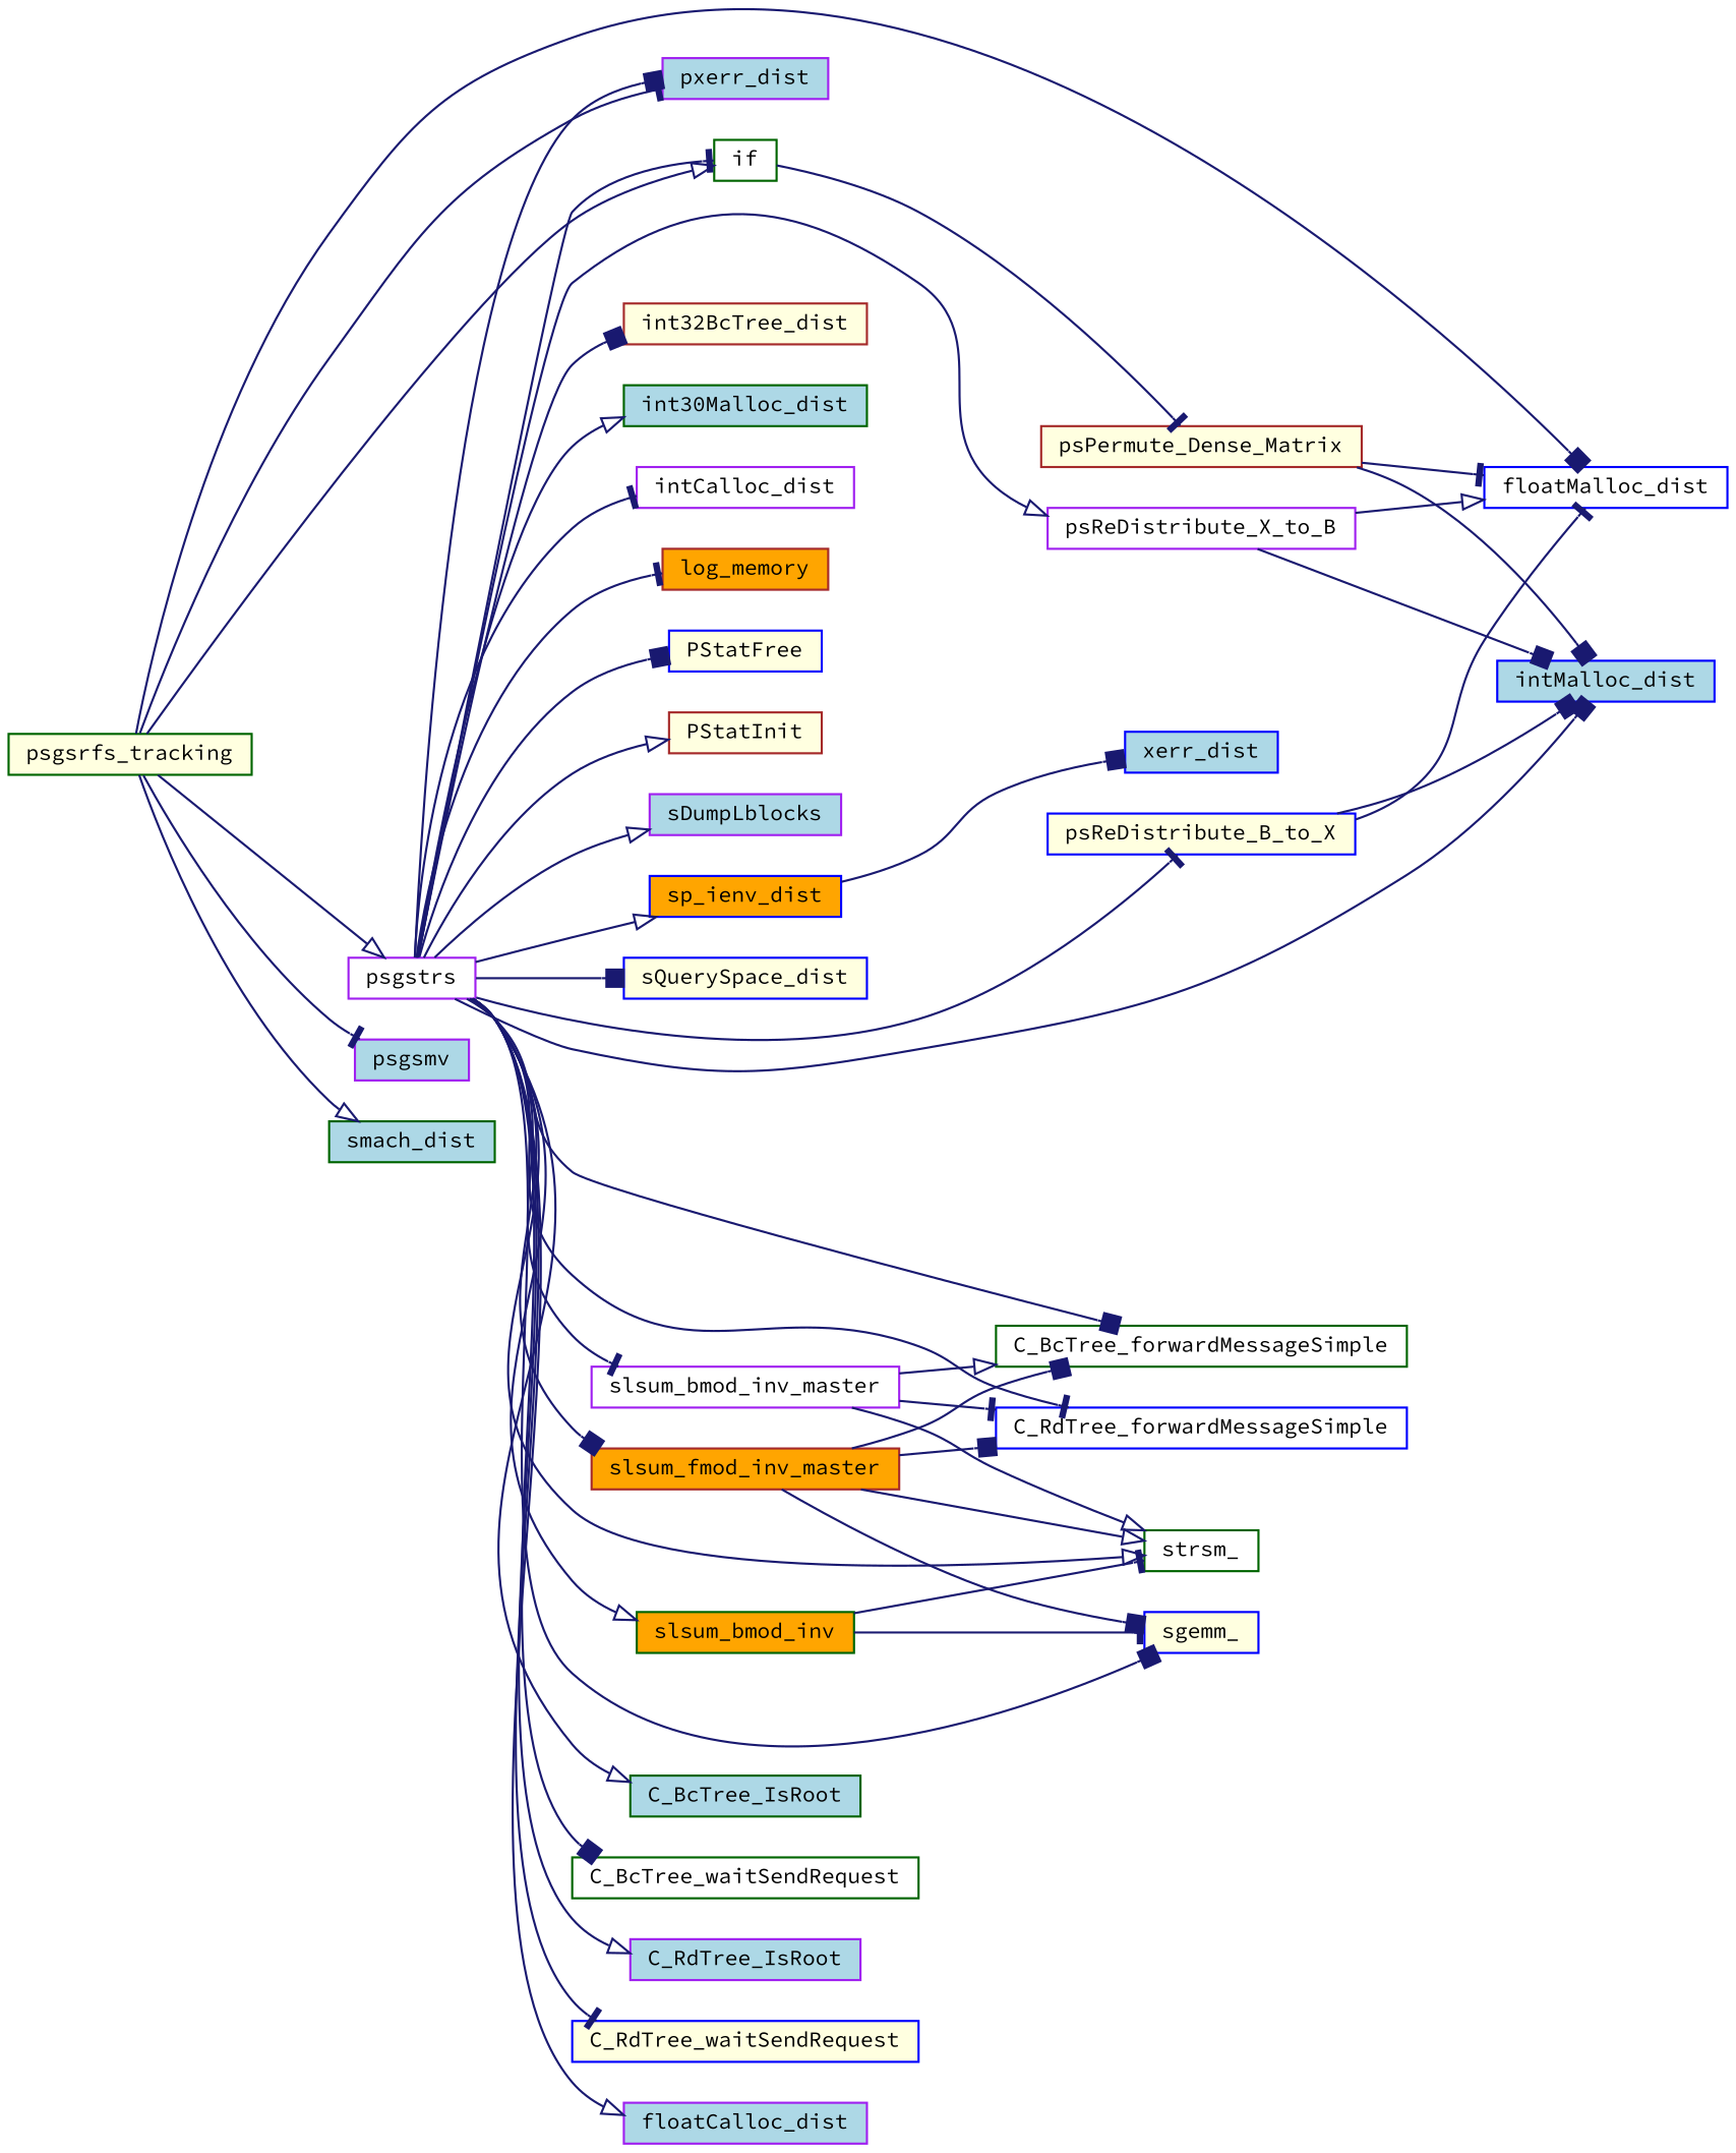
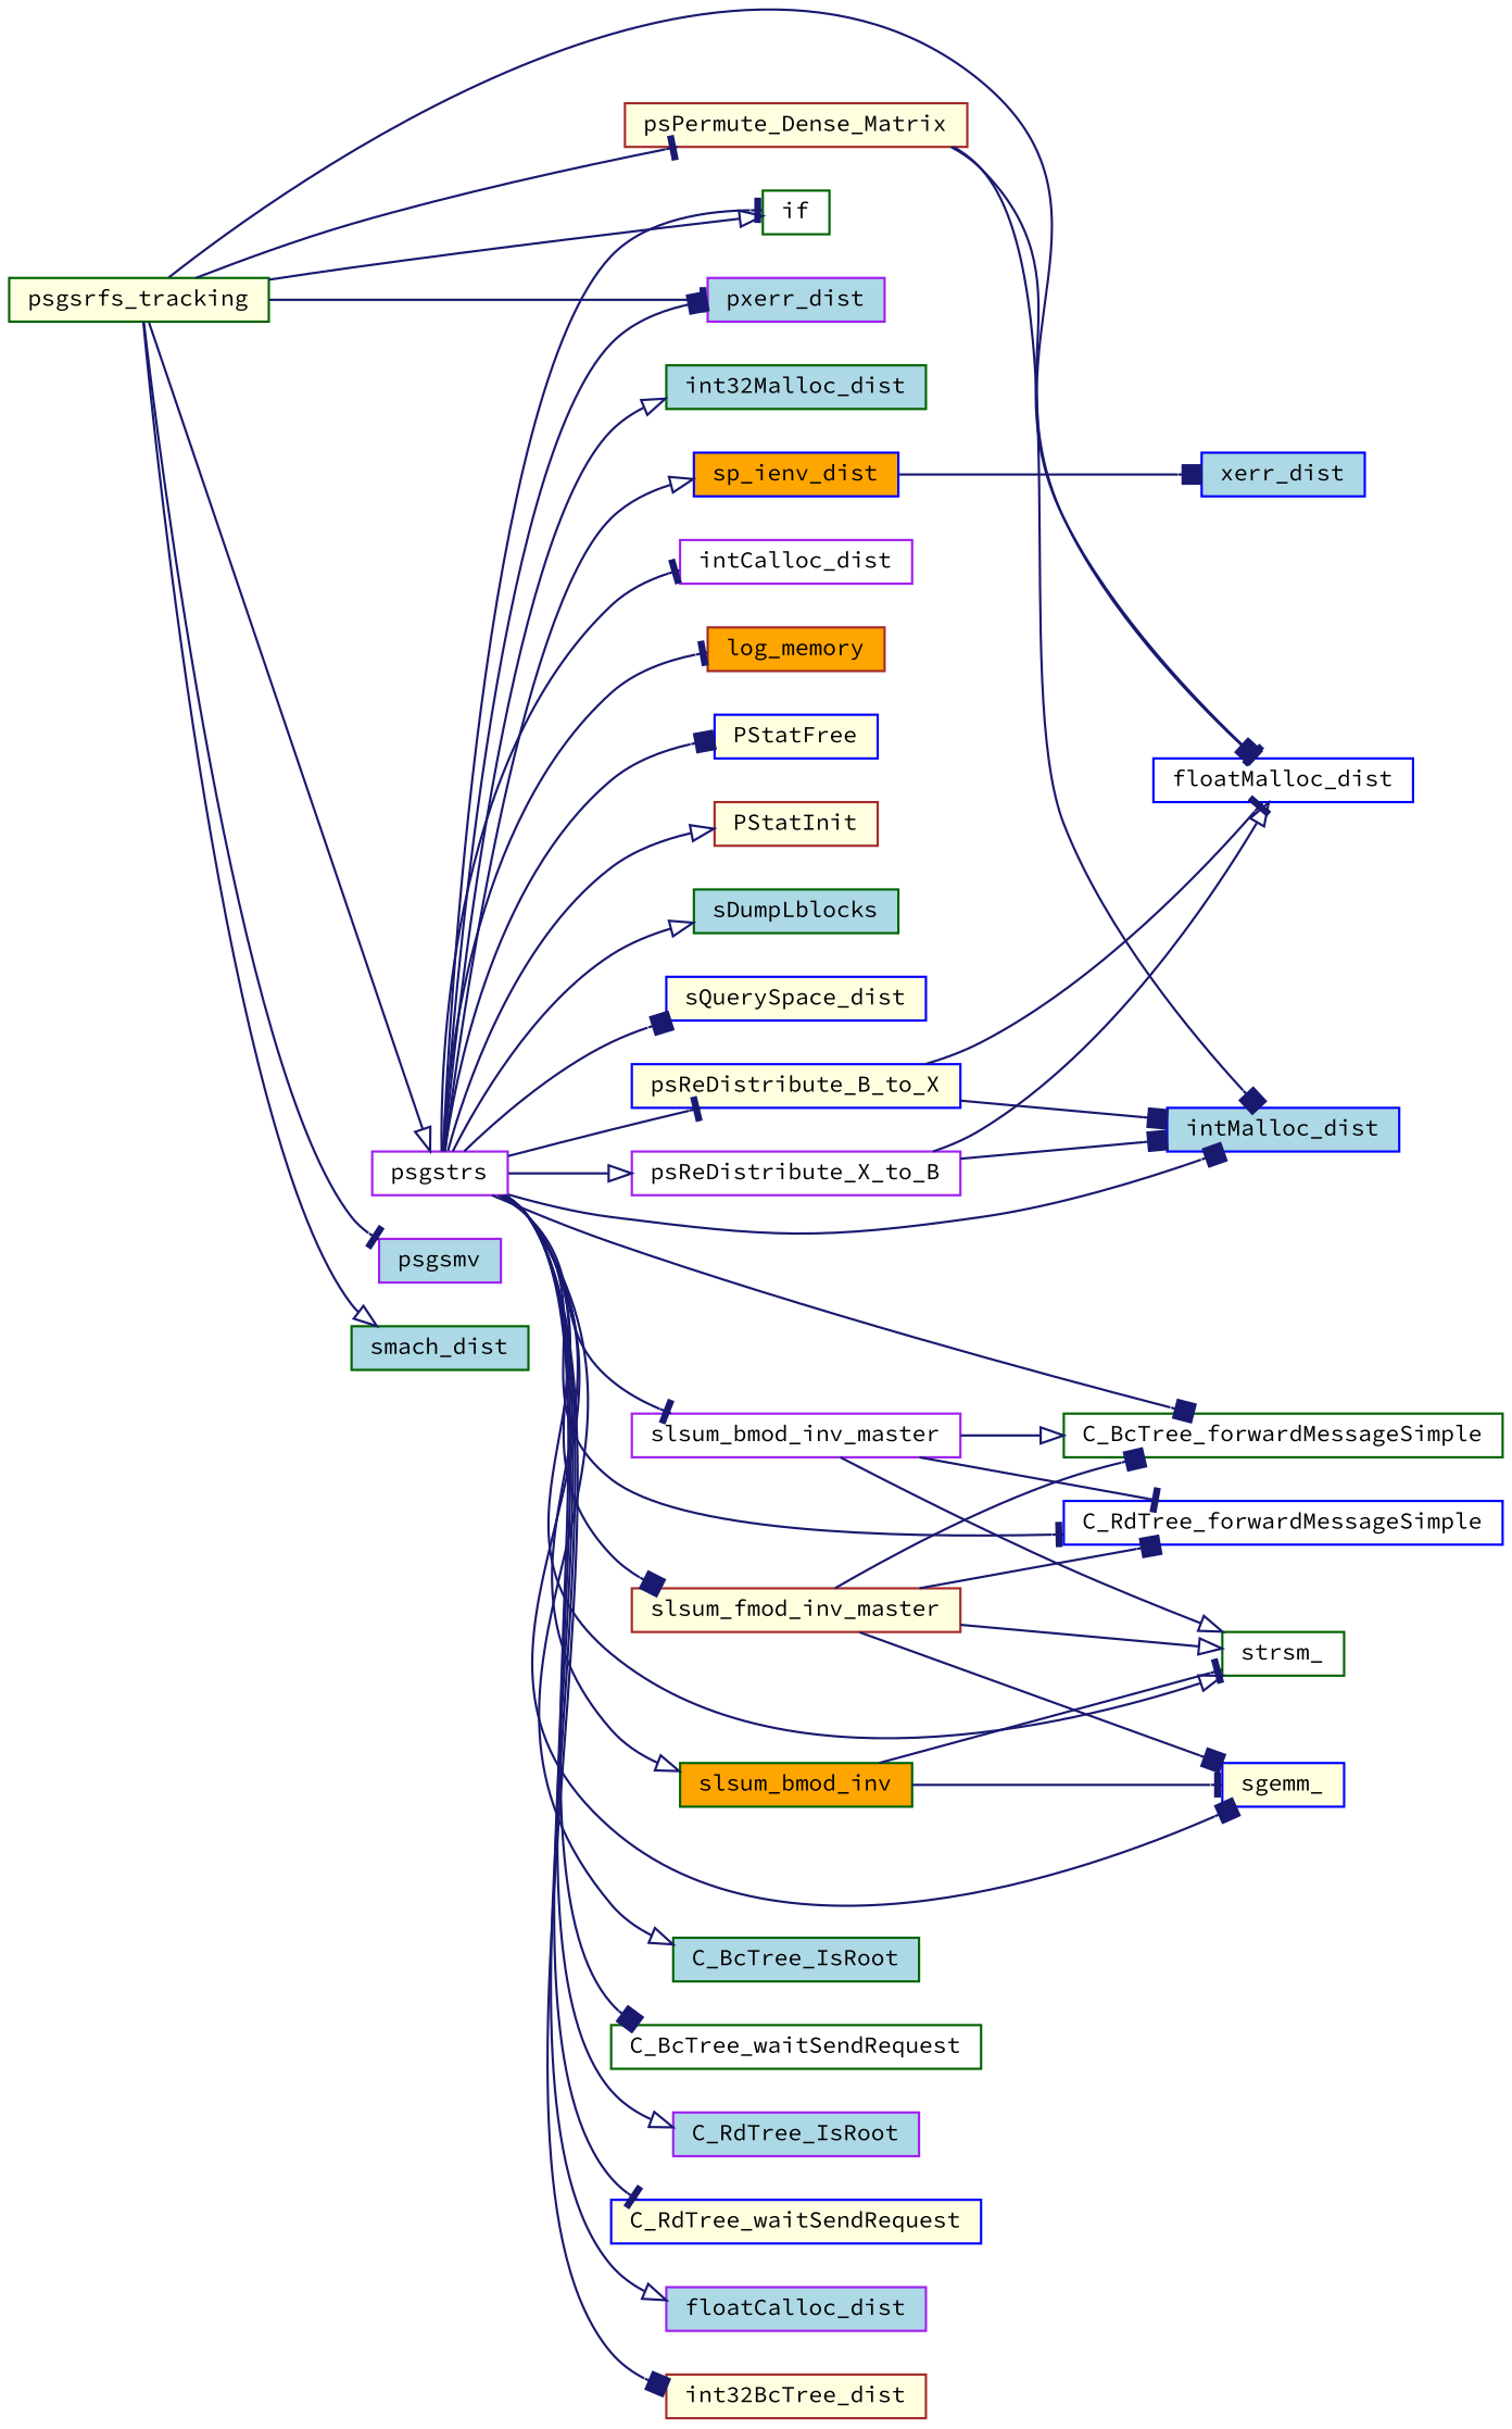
  digraph {
    fontname="Source Code Pro"
    rankdir=LR
    node [color=darkgreen fillcolor=lightyellow fontname="Source Code Pro" fontsize=10 shape=record style=filled]
    edge [arrowhead=box color=midnightblue fontname="Source Code Pro" fontsize=10 labelfontname=Helvetica labelfontsize=10 style=solid]
    n1 [fontcolor=black height=0.2 label=psgsrfs_tracking width=0.4]
    n2 [color=blue fillcolor=white height=0.2 label=floatMalloc_dist width=0.4]
    n3 [fillcolor=white height=0.2 label=if width=0.4]
    n4 [color=purple fillcolor=lightblue height=0.2 label=psgsmv width=0.4]
    n5 [color=purple fillcolor=white height=0.2 label=psgstrs width=0.4]
    n6 [color=purple fillcolor=lightblue height=0.2 label=pxerr_dist width=0.4]
    n7 [color=brown height=0.2 label=psPermute_Dense_Matrix width=0.4]
    n8 [fillcolor=lightblue height=0.2 label=smach_dist width=0.4]
    n9 [fillcolor=white height=0.2 label=C_BcTree_forwardMessageSimple width=0.4]
    n10 [fillcolor=lightblue height=0.2 label=C_BcTree_IsRoot width=0.4]
    n11 [fillcolor=white height=0.2 label=C_BcTree_waitSendRequest width=0.4]
    n12 [color=blue fillcolor=white height=0.2 label=C_RdTree_forwardMessageSimple width=0.4]
    n13 [color=purple fillcolor=lightblue height=0.2 label=C_RdTree_IsRoot width=0.4]
    n14 [color=blue height=0.2 label=C_RdTree_waitSendRequest width=0.4]
    n15 [color=purple fillcolor=lightblue height=0.2 label=floatCalloc_dist width=0.4]
    n16 [color=brown height=0.2 label=int32BcTree_dist width=0.4]
-   n17 [fillcolor=lightblue height=0.2 label=int30Malloc_dist width=0.4]
+   n17 [fillcolor=lightblue height=0.2 label=int32Malloc_dist width=0.4]
    n18 [color=purple fillcolor=white height=0.2 label=intCalloc_dist width=0.4]
    n19 [color=blue fillcolor=lightblue height=0.2 label=intMalloc_dist width=0.4]
    n20 [color=brown fillcolor=orange height=0.2 label=log_memory width=0.4]
    n21 [color=blue height=0.2 label=psReDistribute_B_to_X width=0.4]
    n22 [color=purple fillcolor=white height=0.2 label=psReDistribute_X_to_B width=0.4]
    n23 [color=blue height=0.2 label=PStatFree width=0.4]
    n24 [color=brown height=0.2 label=PStatInit width=0.4]
-   n25 [color=purple fillcolor=lightblue height=0.2 label=sDumpLblocks width=0.4]
+   n25 [fillcolor=lightblue height=0.2 label=sDumpLblocks width=0.4]
    n26 [color=blue height=0.2 label=sgemm_ width=0.4]
    n27 [fillcolor=orange height=0.2 label=slsum_bmod_inv width=0.4]
    n28 [fillcolor=white height=0.2 label=strsm_ width=0.4]
    n29 [color=purple fillcolor=white height=0.2 label=slsum_bmod_inv_master width=0.4]
-   n30 [color=brown fillcolor=orange height=0.2 label=slsum_fmod_inv_master width=0.4]
+   n30 [color=brown height=0.2 label=slsum_fmod_inv_master width=0.4]
    n31 [color=blue fillcolor=orange height=0.2 label=sp_ienv_dist width=0.4]
    n32 [color=blue height=0.2 label=sQuerySpace_dist width=0.4]
    n33 [color=blue fillcolor=lightblue height=0.2 label=xerr_dist width=0.4]
    n1 -> n2
    n1 -> n3 [arrowhead=onormal]
    n1 -> n4 [arrowhead=tee]
    n1 -> n5 [arrowhead=onormal]
    n1 -> n6 [arrowhead=tee]
-   n3 -> n7 [arrowhead=tee]
+   n1 -> n7 [arrowhead=tee]
    n1 -> n8 [arrowhead=onormal]
    n5 -> n3 [arrowhead=tee]
    n5 -> n6
    n5 -> n9
    n5 -> n10 [arrowhead=onormal]
    n5 -> n11
    n5 -> n12 [arrowhead=tee]
    n5 -> n13 [arrowhead=onormal]
    n5 -> n14 [arrowhead=tee]
    n5 -> n15 [arrowhead=onormal]
    n5 -> n16
    n5 -> n17 [arrowhead=onormal]
    n5 -> n18 [arrowhead=tee]
    n5 -> n19
    n5 -> n20 [arrowhead=tee]
    n5 -> n21 [arrowhead=tee]
    n5 -> n22 [arrowhead=onormal]
    n5 -> n23
    n5 -> n24 [arrowhead=onormal]
    n5 -> n25 [arrowhead=onormal]
    n5 -> n26
    n5 -> n27 [arrowhead=onormal]
    n5 -> n28 [arrowhead=onormal]
    n5 -> n29 [arrowhead=tee]
    n5 -> n30
    n5 -> n31 [arrowhead=onormal]
    n5 -> n32
    n7 -> n2 [arrowhead=tee]
    n7 -> n19
    n21 -> n2 [arrowhead=tee]
    n21 -> n19
    n22 -> n2 [arrowhead=onormal]
    n22 -> n19
    n27 -> n26 [arrowhead=tee]
    n27 -> n28 [arrowhead=tee]
    n29 -> n9 [arrowhead=onormal]
    n29 -> n12 [arrowhead=tee]
    n29 -> n28 [arrowhead=onormal]
    n30 -> n9
    n30 -> n12
    n30 -> n26
    n30 -> n28 [arrowhead=onormal]
    n31 -> n33
  }
